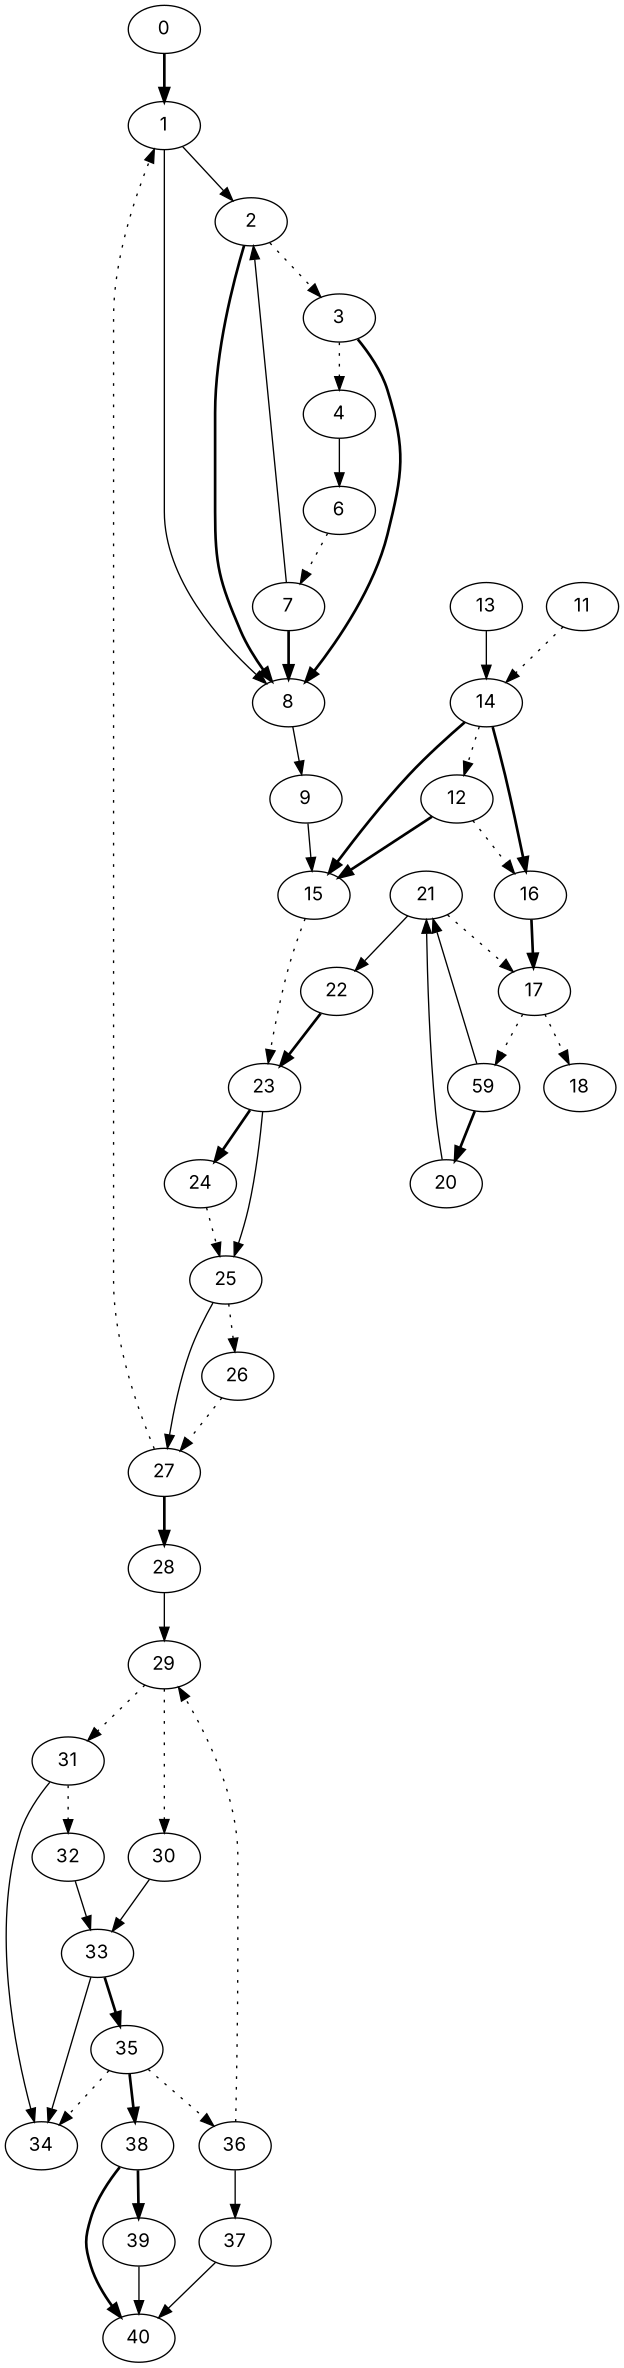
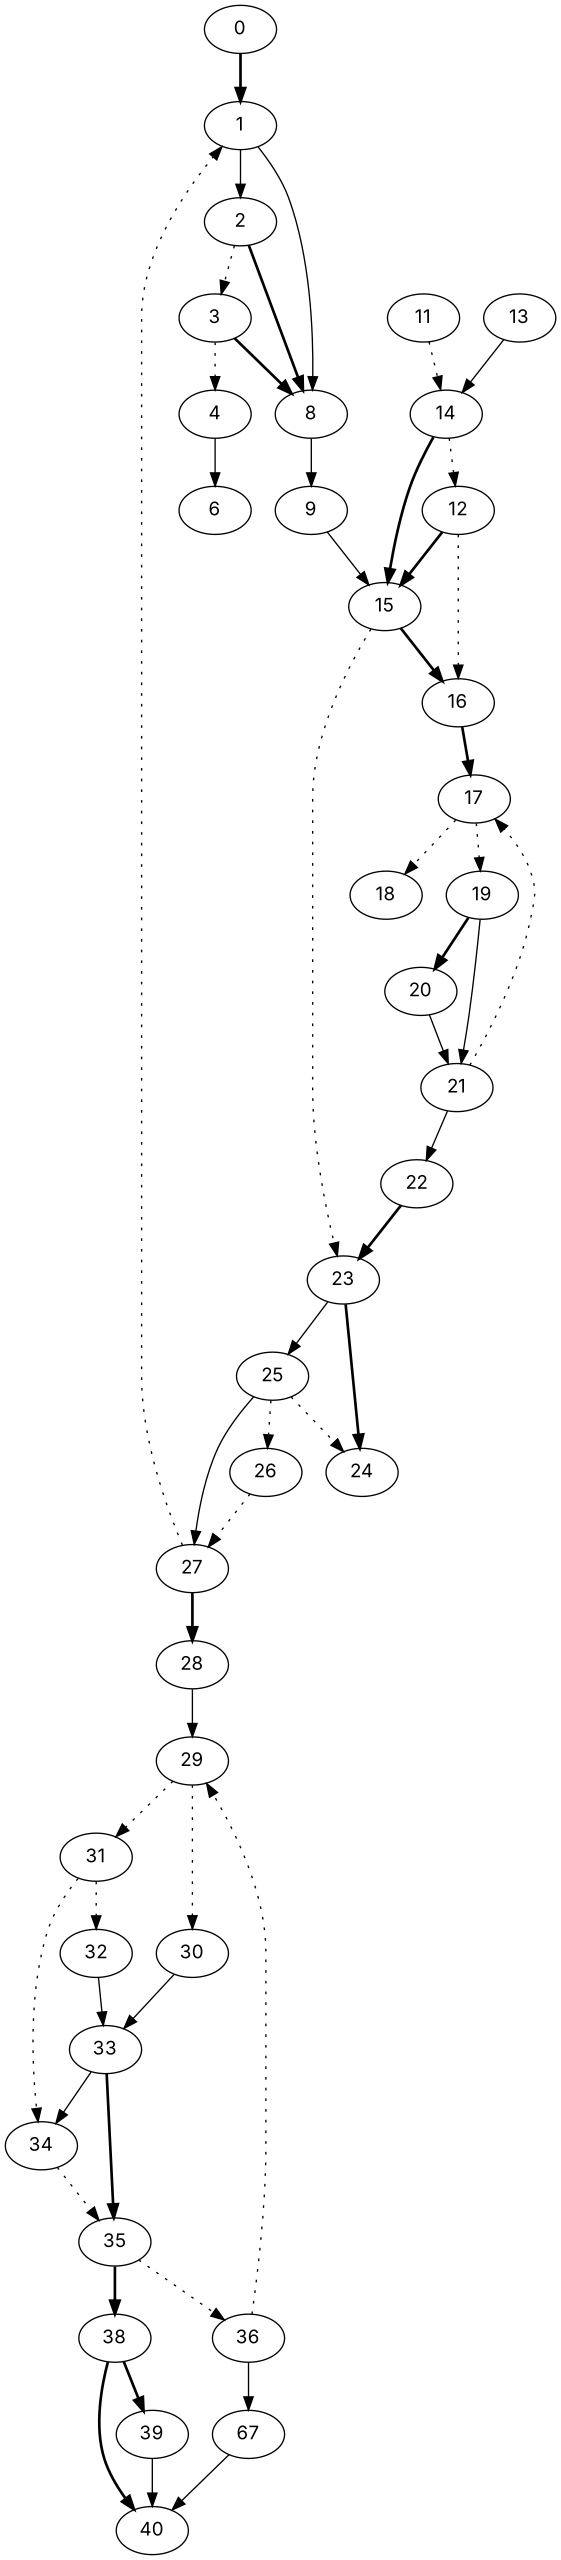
  digraph {
    fontname=Inter
    node [fontname=Inter]
    edge [fontname=Inter style=solid]
    0
    1
    2
    8
    3
    9
    4
    6
-   7
    15
    16
    23
    11
    14
    12
    13
    17
    24
    25
    18
-   19 [label=59]
+   19
    20
    21
    22
    26
    27
    28
    29
    30
    31
    33
    32
    34
    35
    36
    38
-   37
+   37 [label=67]
    40
    39
    0 -> 1 [style=bold]
    1 -> 2
    1 -> 8
    2 -> 8 [style=bold]
    2 -> 3 [style=dotted]
    8 -> 9
    3 -> 8 [style=bold]
    3 -> 4 [style=dotted]
    9 -> 15
    4 -> 6
-   6 -> 7 [style=dotted]
-   7 -> 2
-   7 -> 8 [style=bold]
-   14 -> 16 [style=bold]
+   15 -> 16 [style=bold]
    15 -> 23 [style=dotted]
    16 -> 17 [style=bold]
    23 -> 24 [style=bold]
    23 -> 25
    11 -> 14 [style=dotted]
    14 -> 15 [style=bold]
    14 -> 12 [style=dotted]
    12 -> 15 [style=bold]
    12 -> 16 [style=dotted]
    13 -> 14
    17 -> 18 [style=dotted]
    17 -> 19 [style=dotted]
-   24 -> 25 [style=dotted]
+   25 -> 24 [style=dotted]
    25 -> 26 [style=dotted]
    25 -> 27
    19 -> 20 [style=bold]
    19 -> 21
    20 -> 21
    21 -> 17 [style=dotted]
    21 -> 22
    22 -> 23 [style=bold]
    26 -> 27 [style=dotted]
    27 -> 1 [style=dotted]
    27 -> 28 [style=bold]
    28 -> 29
    29 -> 30 [style=dotted]
    29 -> 31 [style=dotted]
    30 -> 33
    31 -> 32 [style=dotted]
-   31 -> 34
+   31 -> 34 [style=dotted]
    33 -> 34
    33 -> 35 [style=bold]
    32 -> 33
-   35 -> 34 [style=dotted]
+   34 -> 35 [style=dotted]
    35 -> 36 [style=dotted]
    35 -> 38 [style=bold]
    36 -> 29 [style=dotted]
    36 -> 37
    38 -> 40 [style=bold]
    38 -> 39 [style=bold]
    37 -> 40
    39 -> 40
  }
